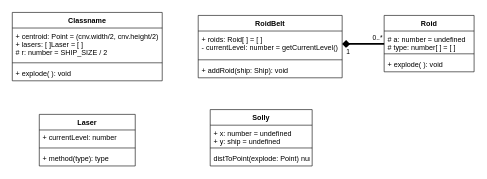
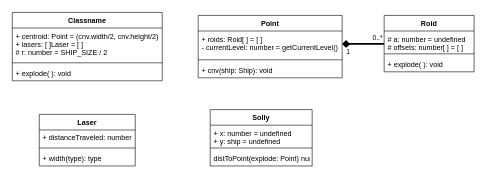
  <mxCell id="0" />
  <mxCell id="1" parent="0" />
  <mxCell id="2" value="Classname" style="swimlane;fontStyle=1;align=center;verticalAlign=top;childLayout=stackLayout;horizontal=1;startSize=26;horizontalStack=0;resizeParent=1;resizeParentMax=0;resizeLast=0;collapsible=1;marginBottom=0;" parent="1" vertex="1"><mxGeometry x="20" y="20" width="250" height="114" as="geometry" /></mxCell>
  <mxCell id="3" value="+ centroid: Point = (cnv.width/2, cnv.height/2)&#10;+ lasers: [ ]Laser = [ ]&#10;# r: number = SHIP_SIZE / 2 " style="text;strokeColor=none;fillColor=none;align=left;verticalAlign=top;spacingLeft=4;spacingRight=4;overflow=hidden;rotatable=0;points=[[0,0.5],[1,0.5]];portConstraint=eastwest;" parent="2" vertex="1"><mxGeometry y="26" width="250" height="54" as="geometry" /></mxCell>
  <mxCell id="4" value="" style="line;strokeWidth=1;fillColor=none;align=left;verticalAlign=middle;spacingTop=-1;spacingLeft=3;spacingRight=3;rotatable=0;labelPosition=right;points=[];portConstraint=eastwest;strokeColor=inherit;" parent="2" vertex="1"><mxGeometry y="80" width="250" height="8" as="geometry" /></mxCell>
  <mxCell id="5" value="+ explode( ): void" style="text;strokeColor=none;fillColor=none;align=left;verticalAlign=top;spacingLeft=4;spacingRight=4;overflow=hidden;rotatable=0;points=[[0,0.5],[1,0.5]];portConstraint=eastwest;" parent="2" vertex="1"><mxGeometry y="88" width="250" height="26" as="geometry" /></mxCell>
  <mxCell id="6" style="edgeStyle=none;html=1;endArrow=diamond;endFill=1;jumpSize=8;strokeWidth=3;" edge="1" parent="1" source="9" target="14"><mxGeometry relative="1" as="geometry" /></mxCell>
  <mxCell id="7" value="0..*" style="edgeLabel;html=1;align=center;verticalAlign=middle;resizable=0;points=[];" vertex="1" connectable="0" parent="6"><mxGeometry x="-0.7" y="-1" relative="1" as="geometry"><mxPoint y="-10" as="offset" /></mxGeometry></mxCell>
  <mxCell id="8" value="1" style="edgeLabel;html=1;align=center;verticalAlign=middle;resizable=0;points=[];" vertex="1" connectable="0" parent="6"><mxGeometry x="0.729" relative="1" as="geometry"><mxPoint y="12" as="offset" /></mxGeometry></mxCell>
  <mxCell id="9" value="Roid" style="swimlane;fontStyle=1;align=center;verticalAlign=top;childLayout=stackLayout;horizontal=1;startSize=26;horizontalStack=0;resizeParent=1;resizeParentMax=0;resizeLast=0;collapsible=1;marginBottom=0;" vertex="1" parent="1"><mxGeometry x="640" y="25" width="150" height="94" as="geometry" /></mxCell>
- <mxCell id="10" value="# a: number = undefined&#10;# type: number[ ] = [ ]" style="text;strokeColor=none;fillColor=none;align=left;verticalAlign=top;spacingLeft=4;spacingRight=4;overflow=hidden;rotatable=0;points=[[0,0.5],[1,0.5]];portConstraint=eastwest;" vertex="1" parent="9"><mxGeometry y="26" width="150" height="34" as="geometry" /></mxCell>
+ <mxCell id="10" value="# a: number = undefined&#10;# offsets: number[ ] = [ ]" style="text;strokeColor=none;fillColor=none;align=left;verticalAlign=top;spacingLeft=4;spacingRight=4;overflow=hidden;rotatable=0;points=[[0,0.5],[1,0.5]];portConstraint=eastwest;" vertex="1" parent="9"><mxGeometry y="26" width="150" height="34" as="geometry" /></mxCell>
  <mxCell id="11" value="" style="line;strokeWidth=1;fillColor=none;align=left;verticalAlign=middle;spacingTop=-1;spacingLeft=3;spacingRight=3;rotatable=0;labelPosition=right;points=[];portConstraint=eastwest;strokeColor=inherit;" vertex="1" parent="9"><mxGeometry y="60" width="150" height="8" as="geometry" /></mxCell>
  <mxCell id="12" value="+ explode( ): void" style="text;strokeColor=none;fillColor=none;align=left;verticalAlign=top;spacingLeft=4;spacingRight=4;overflow=hidden;rotatable=0;points=[[0,0.5],[1,0.5]];portConstraint=eastwest;" vertex="1" parent="9"><mxGeometry y="68" width="150" height="26" as="geometry" /></mxCell>
- <mxCell id="13" value="RoidBelt" style="swimlane;fontStyle=1;align=center;verticalAlign=top;childLayout=stackLayout;horizontal=1;startSize=26;horizontalStack=0;resizeParent=1;resizeParentMax=0;resizeLast=0;collapsible=1;marginBottom=0;" vertex="1" parent="1"><mxGeometry x="330" y="25" width="240" height="104" as="geometry" /></mxCell>
+ <mxCell id="13" value="Point" style="swimlane;fontStyle=1;align=center;verticalAlign=top;childLayout=stackLayout;horizontal=1;startSize=26;horizontalStack=0;resizeParent=1;resizeParentMax=0;resizeLast=0;collapsible=1;marginBottom=0;" vertex="1" parent="1"><mxGeometry x="330" y="25" width="240" height="104" as="geometry" /></mxCell>
  <mxCell id="14" value="+ roids: Roid[ ] = [ ]&#10;- currentLevel: number = getCurrentLevel()" style="text;strokeColor=none;fillColor=none;align=left;verticalAlign=top;spacingLeft=4;spacingRight=4;overflow=hidden;rotatable=0;points=[[0,0.5],[1,0.5]];portConstraint=eastwest;" vertex="1" parent="13"><mxGeometry y="26" width="240" height="44" as="geometry" /></mxCell>
  <mxCell id="15" value="" style="line;strokeWidth=1;fillColor=none;align=left;verticalAlign=middle;spacingTop=-1;spacingLeft=3;spacingRight=3;rotatable=0;labelPosition=right;points=[];portConstraint=eastwest;strokeColor=inherit;" vertex="1" parent="13"><mxGeometry y="70" width="240" height="8" as="geometry" /></mxCell>
- <mxCell id="16" value="+ addRoid(ship: Ship): void" style="text;strokeColor=none;fillColor=none;align=left;verticalAlign=top;spacingLeft=4;spacingRight=4;overflow=hidden;rotatable=0;points=[[0,0.5],[1,0.5]];portConstraint=eastwest;" vertex="1" parent="13"><mxGeometry y="78" width="240" height="26" as="geometry" /></mxCell>
+ <mxCell id="16" value="+ cnv(ship: Ship): void" style="text;strokeColor=none;fillColor=none;align=left;verticalAlign=top;spacingLeft=4;spacingRight=4;overflow=hidden;rotatable=0;points=[[0,0.5],[1,0.5]];portConstraint=eastwest;" vertex="1" parent="13"><mxGeometry y="78" width="240" height="26" as="geometry" /></mxCell>
  <mxCell id="17" value="Laser" style="swimlane;fontStyle=1;align=center;verticalAlign=top;childLayout=stackLayout;horizontal=1;startSize=26;horizontalStack=0;resizeParent=1;resizeParentMax=0;resizeLast=0;collapsible=1;marginBottom=0;" vertex="1" parent="1"><mxGeometry x="65" y="190" width="160" height="86" as="geometry" /></mxCell>
- <mxCell id="18" value="+ currentLevel: number" style="text;strokeColor=none;fillColor=none;align=left;verticalAlign=top;spacingLeft=4;spacingRight=4;overflow=hidden;rotatable=0;points=[[0,0.5],[1,0.5]];portConstraint=eastwest;" vertex="1" parent="17"><mxGeometry y="26" width="160" height="26" as="geometry" /></mxCell>
+ <mxCell id="18" value="+ distanceTraveled: number" style="text;strokeColor=none;fillColor=none;align=left;verticalAlign=top;spacingLeft=4;spacingRight=4;overflow=hidden;rotatable=0;points=[[0,0.5],[1,0.5]];portConstraint=eastwest;" vertex="1" parent="17"><mxGeometry y="26" width="160" height="26" as="geometry" /></mxCell>
  <mxCell id="19" value="" style="line;strokeWidth=1;fillColor=none;align=left;verticalAlign=middle;spacingTop=-1;spacingLeft=3;spacingRight=3;rotatable=0;labelPosition=right;points=[];portConstraint=eastwest;" vertex="1" parent="17"><mxGeometry y="52" width="160" height="8" as="geometry" /></mxCell>
- <mxCell id="20" value="+ method(type): type" style="text;strokeColor=none;fillColor=none;align=left;verticalAlign=top;spacingLeft=4;spacingRight=4;overflow=hidden;rotatable=0;points=[[0,0.5],[1,0.5]];portConstraint=eastwest;" vertex="1" parent="17"><mxGeometry y="60" width="160" height="26" as="geometry" /></mxCell>
+ <mxCell id="20" value="+ width(type): type" style="text;strokeColor=none;fillColor=none;align=left;verticalAlign=top;spacingLeft=4;spacingRight=4;overflow=hidden;rotatable=0;points=[[0,0.5],[1,0.5]];portConstraint=eastwest;" vertex="1" parent="17"><mxGeometry y="60" width="160" height="26" as="geometry" /></mxCell>
  <mxCell id="21" value="Solly" style="swimlane;fontStyle=1;align=center;verticalAlign=top;childLayout=stackLayout;horizontal=1;startSize=26;horizontalStack=0;resizeParent=1;resizeParentMax=0;resizeLast=0;collapsible=1;marginBottom=0;" vertex="1" parent="1"><mxGeometry x="350" y="182" width="170" height="94" as="geometry" /></mxCell>
  <mxCell id="22" value="+ x: number = undefined&#10;+ y: ship = undefined" style="text;strokeColor=none;fillColor=none;align=left;verticalAlign=top;spacingLeft=4;spacingRight=4;overflow=hidden;rotatable=0;points=[[0,0.5],[1,0.5]];portConstraint=eastwest;" vertex="1" parent="21"><mxGeometry y="26" width="170" height="34" as="geometry" /></mxCell>
  <mxCell id="23" value="" style="line;strokeWidth=1;fillColor=none;align=left;verticalAlign=middle;spacingTop=-1;spacingLeft=3;spacingRight=3;rotatable=0;labelPosition=right;points=[];portConstraint=eastwest;" vertex="1" parent="21"><mxGeometry y="60" width="170" height="8" as="geometry" /></mxCell>
  <mxCell id="24" value="distToPoint(explode: Point) number" style="text;strokeColor=none;fillColor=none;align=left;verticalAlign=top;spacingLeft=4;spacingRight=4;overflow=hidden;rotatable=0;points=[[0,0.5],[1,0.5]];portConstraint=eastwest;" vertex="1" parent="21"><mxGeometry y="68" width="170" height="26" as="geometry" /></mxCell>
